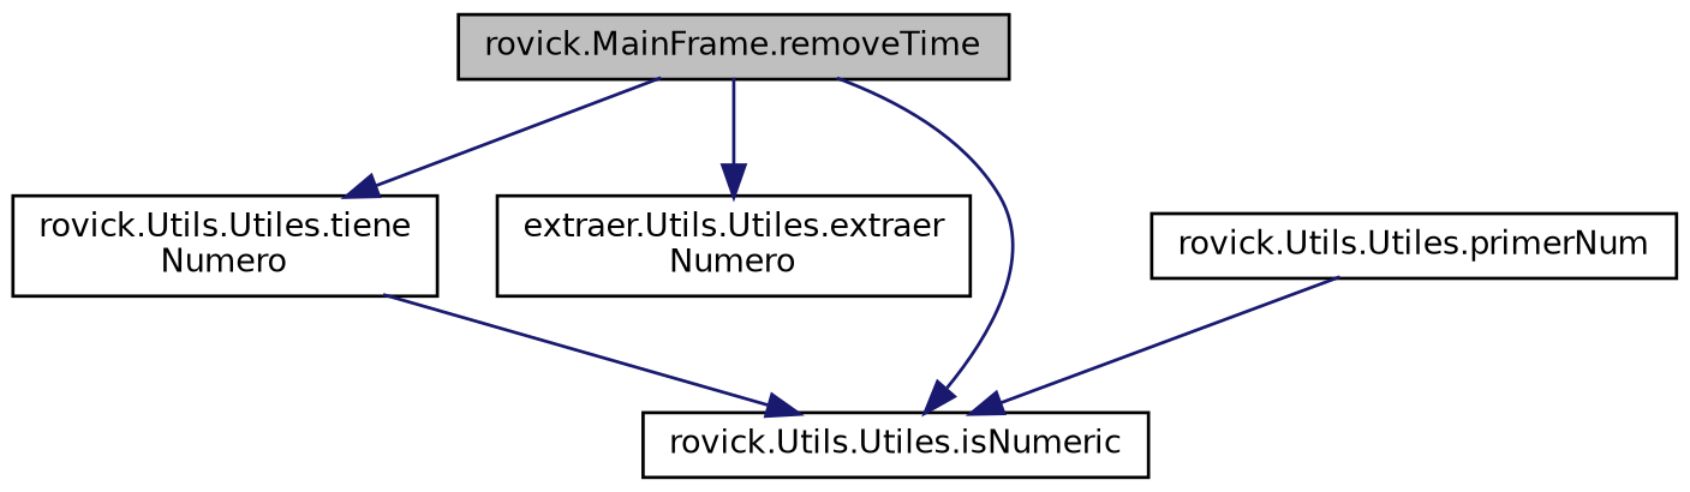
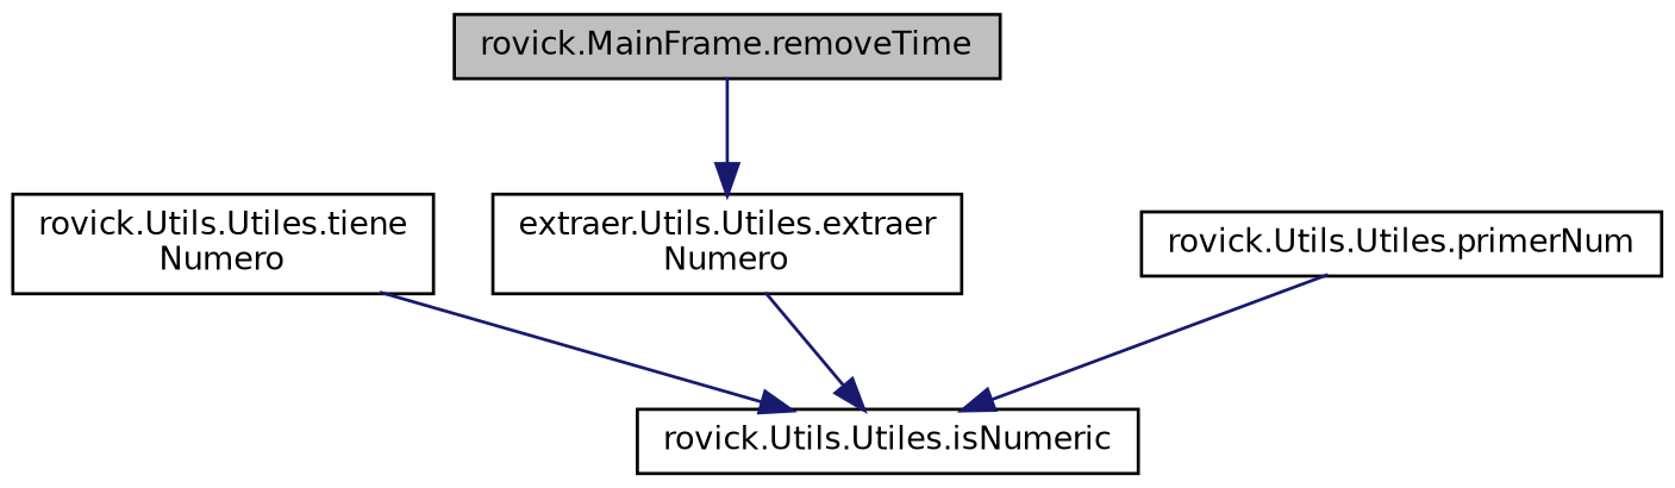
  digraph {
    rankdir=TB
    node [color=black fillcolor=white fontname=Helvetica fontsize=10 shape=record style=filled]
    edge [color=midnightblue fontname=Helvetica fontsize=10 labelfontname=Helvetica labelfontsize=10 style=solid]
    n1 [fillcolor=grey75 fontcolor=black height=0.2 label="rovick.MainFrame.removeTime" width=0.4]
    n2 [height=0.2 label="rovick.Utils.Utiles.tiene\lNumero" width=0.4]
    n3 [height=0.2 label="extraer.Utils.Utiles.extraer\lNumero" width=0.4]
    n4 [height=0.2 label="rovick.Utils.Utiles.isNumeric" width=0.4]
    n5 [height=0.2 label="rovick.Utils.Utiles.primerNum" width=0.4]
-   n1 -> n2
    n1 -> n3
    n2 -> n4
-   n1 -> n4
+   n3 -> n4
    n5 -> n4
  }
